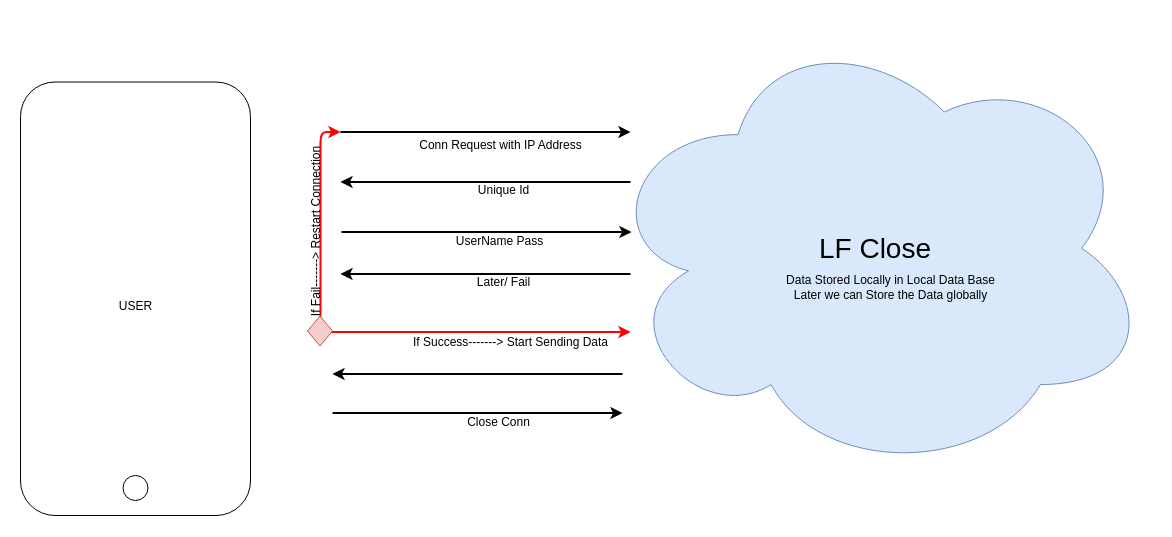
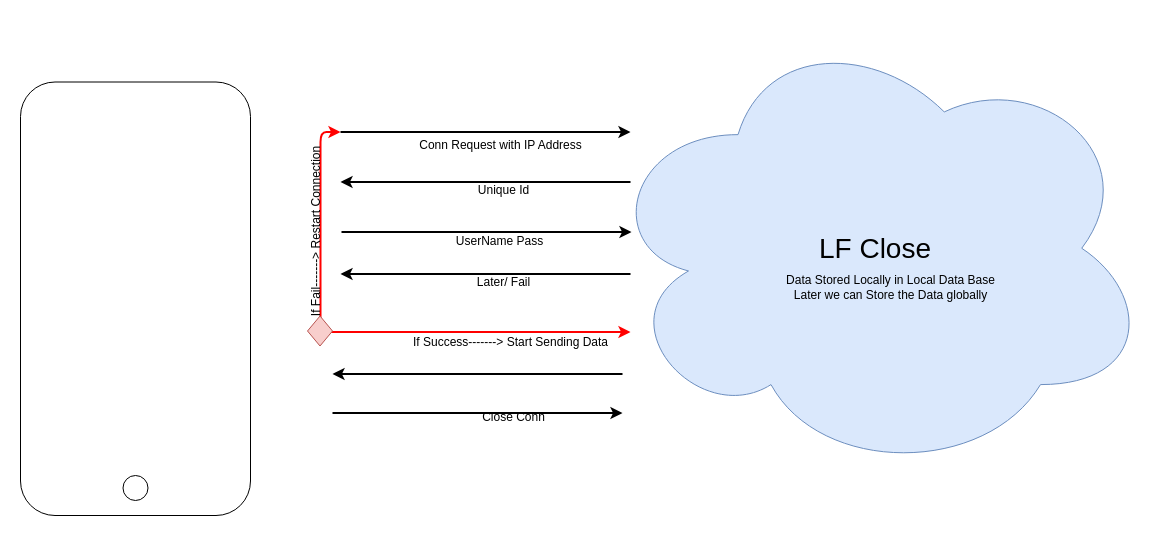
  <mxCell id="0" />
  <mxCell id="1" parent="0" />
  <mxCell id="2" value="" style="rounded=1;whiteSpace=wrap;html=1;" vertex="1" parent="1"><mxGeometry x="20" y="81.5" width="230" height="433.5" as="geometry" /></mxCell>
  <mxCell id="3" value="" style="ellipse;whiteSpace=wrap;html=1;aspect=fixed;" vertex="1" parent="1"><mxGeometry x="122.5" y="475" width="25" height="25" as="geometry" /></mxCell>
- <mxCell id="4" value="USER" style="text;html=1;align=center;verticalAlign=middle;resizable=0;points=[];autosize=1;strokeColor=none;" vertex="1" parent="1"><mxGeometry x="110" y="295.5" width="50" height="20" as="geometry" /></mxCell>
  <mxCell id="5" value="" style="endArrow=classic;html=1;strokeWidth=2;" edge="1" parent="1"><mxGeometry width="50" height="50" relative="1" as="geometry"><mxPoint x="340" y="131.5" as="sourcePoint" /><mxPoint x="630" y="131.5" as="targetPoint" /></mxGeometry></mxCell>
  <mxCell id="6" value="Conn Request with IP Address" style="text;html=1;strokeColor=none;fillColor=none;align=center;verticalAlign=middle;whiteSpace=wrap;rounded=0;" vertex="1" parent="1"><mxGeometry x="414.5" y="135" width="170.5" height="20" as="geometry" /></mxCell>
  <mxCell id="7" value="" style="endArrow=classic;html=1;strokeWidth=2;" edge="1" parent="1"><mxGeometry width="50" height="50" relative="1" as="geometry"><mxPoint x="630" y="181.5" as="sourcePoint" /><mxPoint x="340" y="181.5" as="targetPoint" /></mxGeometry></mxCell>
  <mxCell id="8" value="Unique Id" style="text;html=1;align=center;verticalAlign=middle;resizable=0;points=[];autosize=1;strokeColor=none;" vertex="1" parent="1"><mxGeometry x="467.5" y="179.5" width="70" height="20" as="geometry" /></mxCell>
  <mxCell id="9" value="" style="endArrow=classic;html=1;strokeWidth=2;" edge="1" parent="1"><mxGeometry width="50" height="50" relative="1" as="geometry"><mxPoint x="341" y="231.5" as="sourcePoint" /><mxPoint x="631" y="231.5" as="targetPoint" /></mxGeometry></mxCell>
  <mxCell id="10" value="UserName Pass" style="text;html=1;align=center;verticalAlign=middle;resizable=0;points=[];autosize=1;strokeColor=none;" vertex="1" parent="1"><mxGeometry x="448.5" y="230.5" width="100" height="20" as="geometry" /></mxCell>
  <mxCell id="11" value="&lt;font style=&quot;font-size: 28px&quot;&gt;LF Close&lt;/font&gt;" style="ellipse;shape=cloud;whiteSpace=wrap;html=1;fillColor=#dae8fc;strokeColor=#6c8ebf;" vertex="1" parent="1"><mxGeometry x="600" y="20.5" width="550" height="454.5" as="geometry" /></mxCell>
  <mxCell id="12" value="" style="endArrow=classic;html=1;strokeWidth=2;" edge="1" parent="1"><mxGeometry width="50" height="50" relative="1" as="geometry"><mxPoint x="630" y="273.5" as="sourcePoint" /><mxPoint x="340" y="273.5" as="targetPoint" /></mxGeometry></mxCell>
  <mxCell id="13" value="Later/ Fail " style="text;html=1;align=center;verticalAlign=middle;resizable=0;points=[];autosize=1;strokeColor=none;" vertex="1" parent="1"><mxGeometry x="462.5" y="271.5" width="80" height="20" as="geometry" /></mxCell>
  <mxCell id="14" value="" style="endArrow=classic;html=1;strokeWidth=2;strokeColor=#FF0000;" edge="1" parent="1"><mxGeometry width="50" height="50" relative="1" as="geometry"><mxPoint x="320" y="331.5" as="sourcePoint" /><mxPoint x="630" y="331.5" as="targetPoint" /></mxGeometry></mxCell>
  <mxCell id="15" value="" style="endArrow=classic;html=1;strokeWidth=2;strokeColor=#FF0000;" edge="1" parent="1"><mxGeometry width="50" height="50" relative="1" as="geometry"><mxPoint x="320" y="331.5" as="sourcePoint" /><mxPoint x="340" y="131.5" as="targetPoint" /><Array as="points"><mxPoint x="320" y="131.5" /></Array></mxGeometry></mxCell>
  <mxCell id="16" value="If Success-------&amp;gt; Start Sending Data" style="text;html=1;align=center;verticalAlign=middle;resizable=0;points=[];autosize=1;strokeColor=none;" vertex="1" parent="1"><mxGeometry x="405" y="331.5" width="210" height="20" as="geometry" /></mxCell>
  <mxCell id="17" value="If Fail-------&amp;gt; Restart Connection" style="text;html=1;align=center;verticalAlign=middle;resizable=0;points=[];autosize=1;strokeColor=none;rotation=-90;" vertex="1" parent="1"><mxGeometry x="220" y="221.5" width="190" height="20" as="geometry" /></mxCell>
  <mxCell id="18" value="" style="rhombus;whiteSpace=wrap;html=1;fillColor=#f8cecc;strokeColor=#b85450;" vertex="1" parent="1"><mxGeometry x="307" y="315.5" width="25" height="30" as="geometry" /></mxCell>
  <mxCell id="19" value="" style="endArrow=classic;html=1;strokeWidth=2;" edge="1" parent="1"><mxGeometry width="50" height="50" relative="1" as="geometry"><mxPoint x="622" y="373.5" as="sourcePoint" /><mxPoint x="332" y="373.5" as="targetPoint" /></mxGeometry></mxCell>
  <mxCell id="20" value="" style="endArrow=classic;html=1;strokeWidth=2;" edge="1" parent="1"><mxGeometry width="50" height="50" relative="1" as="geometry"><mxPoint x="332" y="412.5" as="sourcePoint" /><mxPoint x="622" y="412.5" as="targetPoint" /></mxGeometry></mxCell>
- <mxCell id="21" value="Close Conn" style="text;html=1;align=center;verticalAlign=middle;resizable=0;points=[];autosize=1;strokeColor=none;" vertex="1" parent="1"><mxGeometry x="457.5" y="411.5" width="80" height="20" as="geometry" /></mxCell>
+ <mxCell id="21" value="Close Conn" style="text;html=1;align=center;verticalAlign=middle;resizable=0;points=[];autosize=1;strokeColor=none;" vertex="1" parent="1"><mxGeometry x="472.5" y="406.5" width="80" height="20" as="geometry" /></mxCell>
  <mxCell id="22" value="&lt;div&gt;Data Stored Locally in Local Data Base&lt;/div&gt;&lt;div&gt;Later we can Store the Data globally&lt;br&gt; &lt;/div&gt;" style="text;html=1;align=center;verticalAlign=middle;resizable=0;points=[];autosize=1;strokeColor=none;" vertex="1" parent="1"><mxGeometry x="780" y="271.5" width="220" height="30" as="geometry" /></mxCell>
